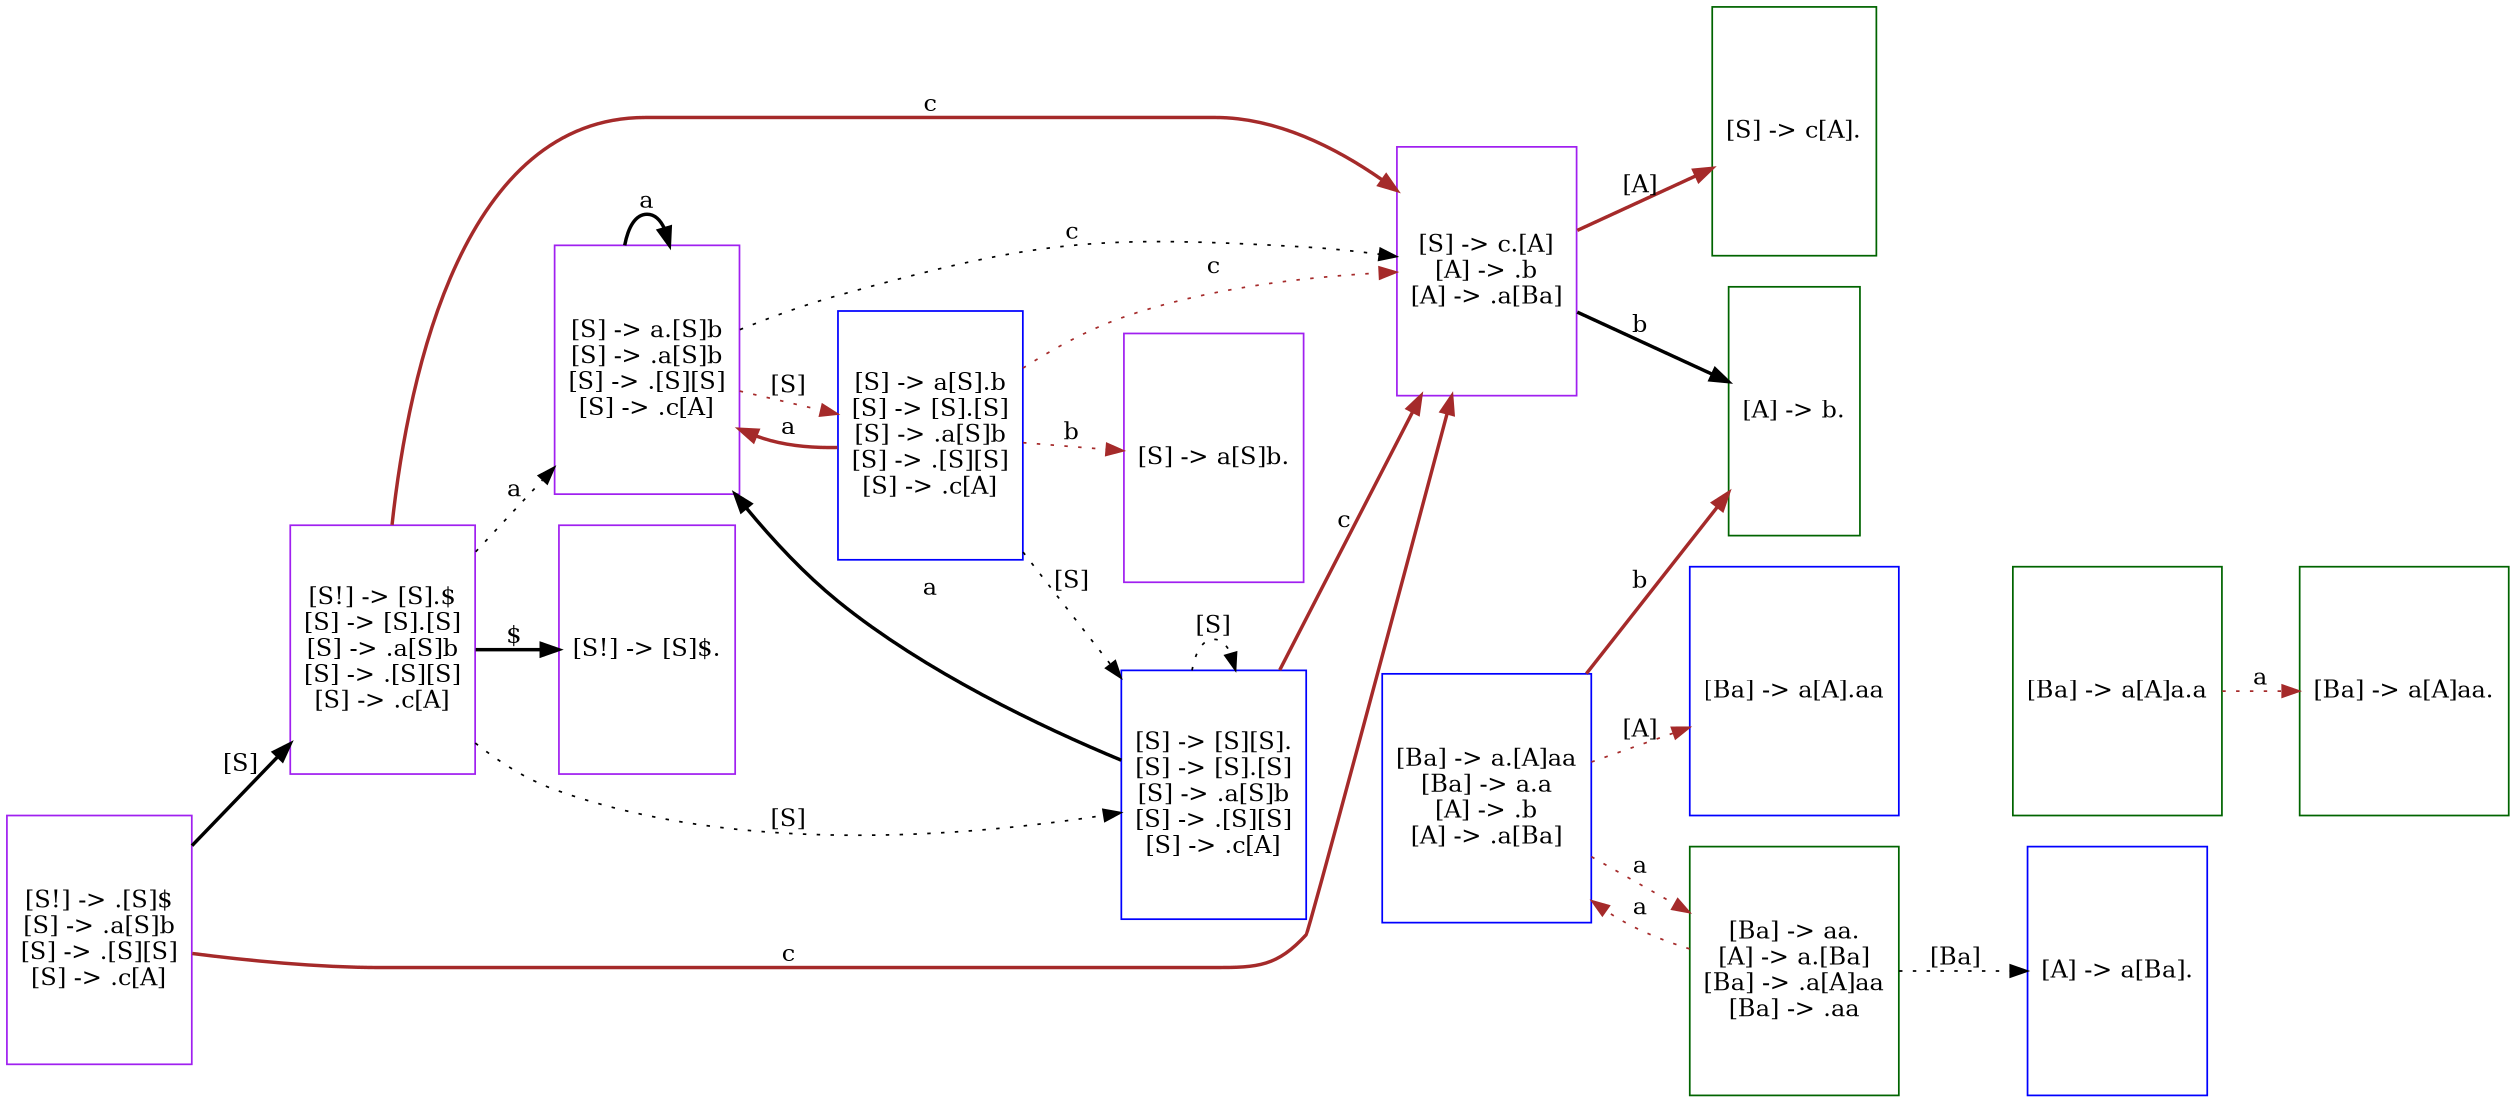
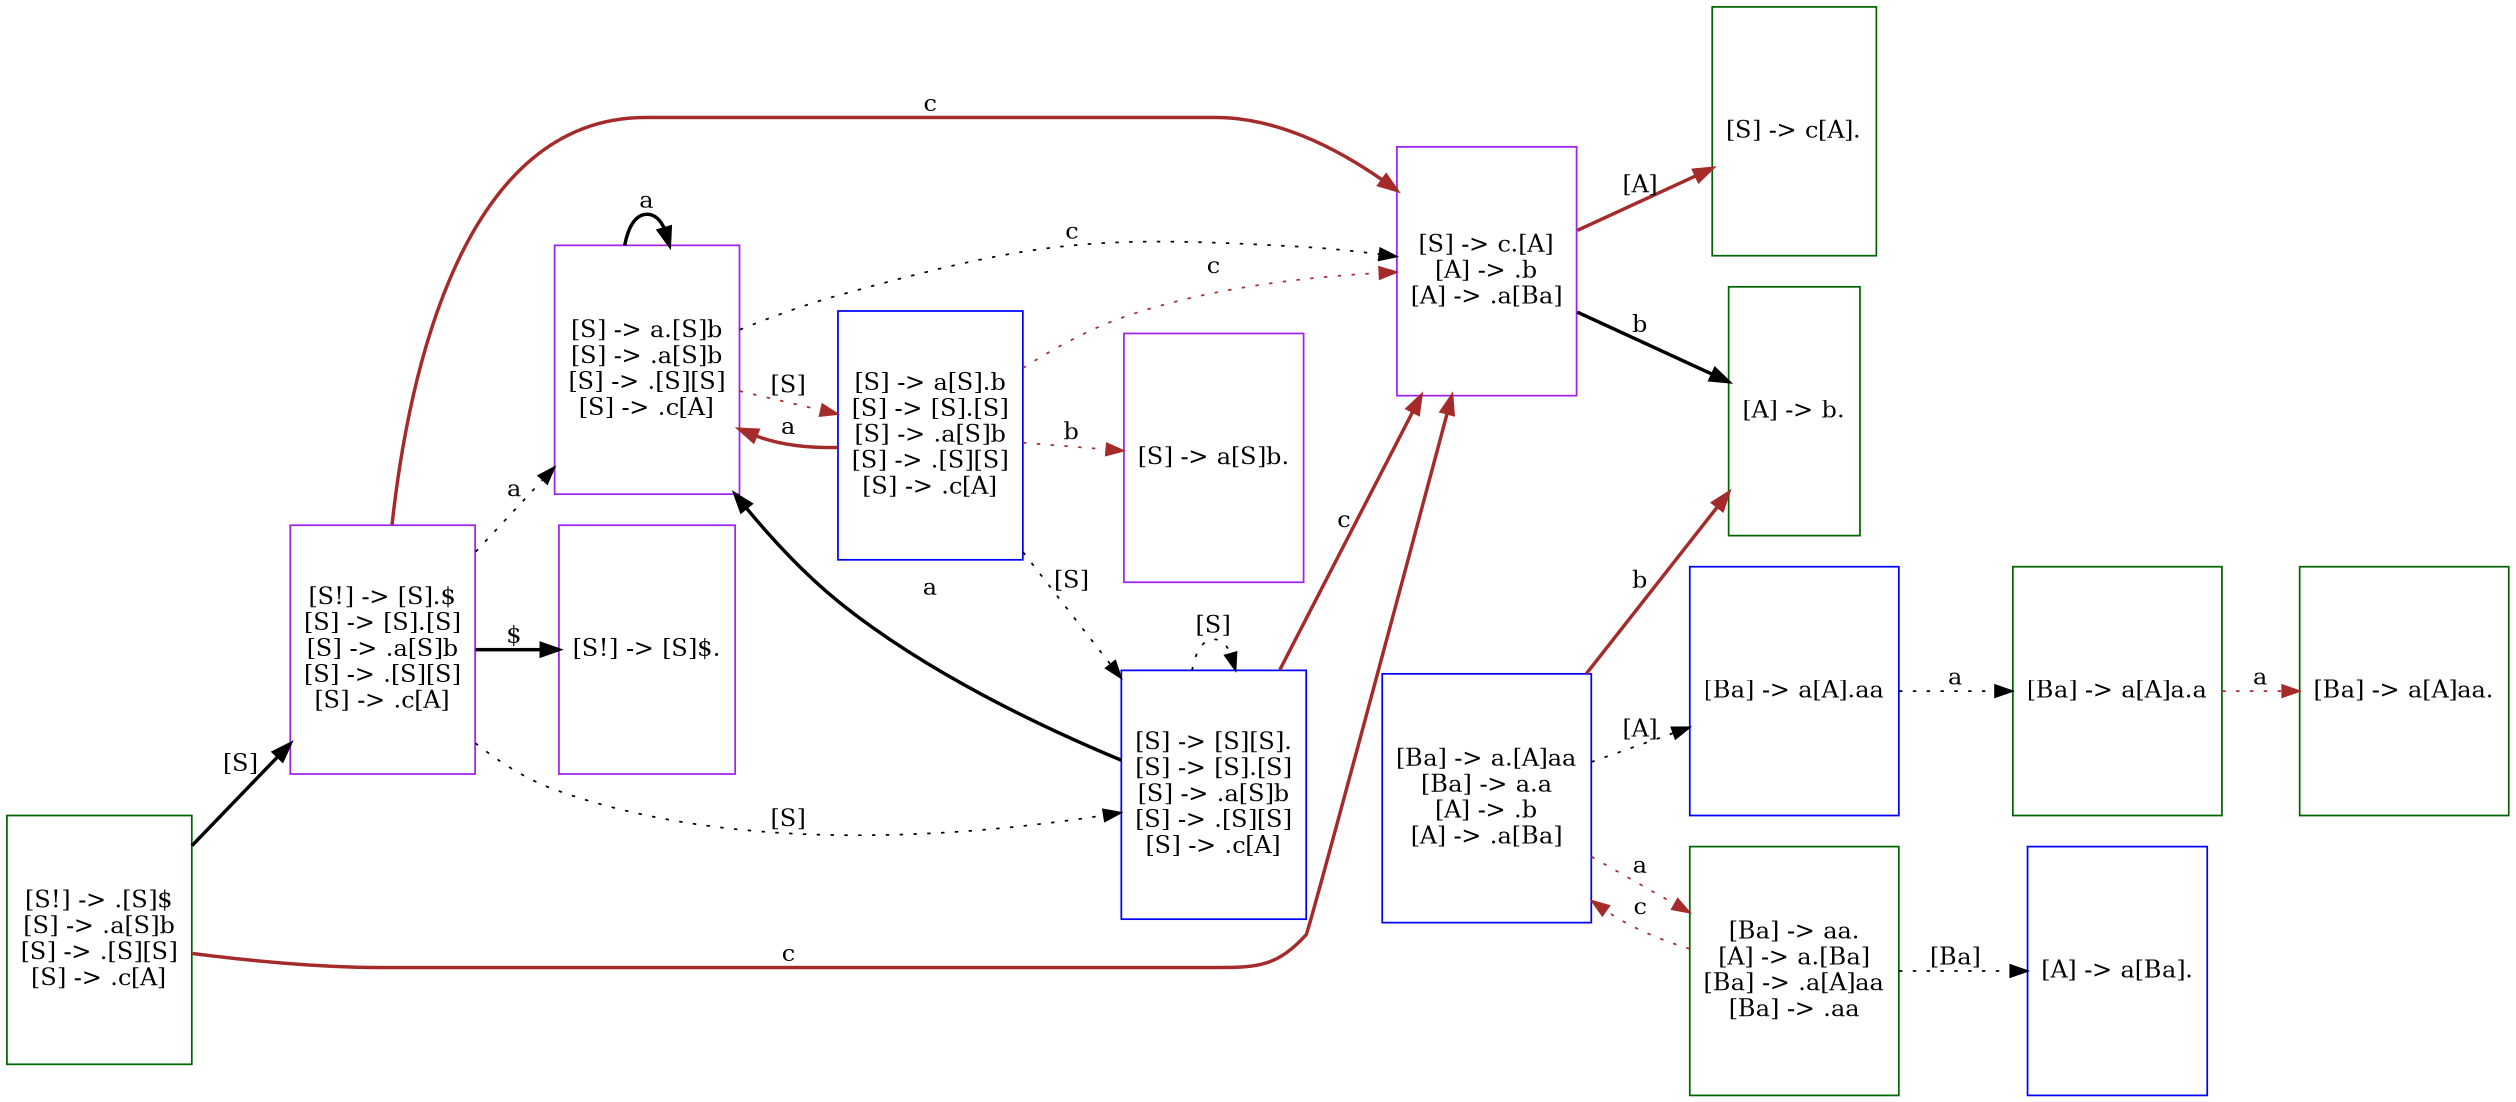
  digraph {
    rankdir=LR
    node [color=darkgreen shape=polygon]
    edge [color=black style=dotted]
-   n1 [color=purple height=2 label="[S!] -> .[S]$\n[S] -> .a[S]b\n[S] -> .[S][S]\n[S] -> .c[A]" width=1]
+   n1 [height=2 label="[S!] -> .[S]$\n[S] -> .a[S]b\n[S] -> .[S][S]\n[S] -> .c[A]" width=1]
    n2 [color=purple height=2 label="[S!] -> [S].$\n[S] -> [S].[S]\n[S] -> .a[S]b\n[S] -> .[S][S]\n[S] -> .c[A]" width=1]
    n3 [color=purple height=2 label="[S] -> c.[A]\n[A] -> .b\n[A] -> .a[Ba]" width=1]
    n4 [color=purple height=2 label="[S] -> a.[S]b\n[S] -> .a[S]b\n[S] -> .[S][S]\n[S] -> .c[A]" width=1]
    n5 [color=purple height=2 label="[S!] -> [S]$." width=1]
    n6 [color=blue height=2 label="[S] -> [S][S].\n[S] -> [S].[S]\n[S] -> .a[S]b\n[S] -> .[S][S]\n[S] -> .c[A]" width=1]
    n7 [color=blue height=2 label="[S] -> a[S].b\n[S] -> [S].[S]\n[S] -> .a[S]b\n[S] -> .[S][S]\n[S] -> .c[A]" width=1]
    n8 [height=2 label="[S] -> c[A]." width=1]
    n9 [height=2 label="[A] -> b." width=1]
    n10 [color=purple height=2 label="[S] -> a[S]b." width=1]
    n11 [color=blue height=2 label="[A] -> a[Ba]." width=1]
    n12 [color=blue height=2 label="[Ba] -> a.[A]aa\n[Ba] -> a.a\n[A] -> .b\n[A] -> .a[Ba]" width=1]
    n13 [color=blue height=2 label="[Ba] -> a[A].aa" width=1]
    n14 [height=2 label="[Ba] -> aa.\n[A] -> a.[Ba]\n[Ba] -> .a[A]aa\n[Ba] -> .aa" width=1]
    n15 [height=2 label="[Ba] -> a[A]a.a" width=1]
    n16 [height=2 label="[Ba] -> a[A]aa." width=1]
    n1 -> n2 [label="[S]" style=bold]
    n1 -> n3 [color=brown label=c style=bold]
    n2 -> n3 [color=brown label=c style=bold]
    n2 -> n4 [label=a]
    n2 -> n5 [label="$" style=bold]
    n2 -> n6 [label="[S]"]
    n3 -> n8 [color=brown label="[A]" style=bold]
    n3 -> n9 [label=b style=bold]
    n4 -> n3 [label=c]
    n4 -> n4 [label=a style=bold]
    n4 -> n7 [color=brown label="[S]"]
    n6 -> n3 [color=brown label=c style=bold]
    n6 -> n4 [label=a style=bold]
    n6 -> n6 [label="[S]"]
    n7 -> n3 [color=brown label=c]
    n7 -> n4 [color=brown label=a style=bold]
    n7 -> n6 [label="[S]"]
    n7 -> n10 [color=brown label=b]
    n12 -> n9 [color=brown label=b style=bold]
-   n12 -> n13 [color=brown label="[A]"]
+   n12 -> n13 [label="[A]"]
    n12 -> n14 [color=brown label=a]
+   n13 -> n15 [label=a]
    n14 -> n11 [label="[Ba]"]
-   n14 -> n12 [color=brown label=a]
+   n14 -> n12 [color=brown label=c]
    n15 -> n16 [color=brown label=a]
  }
